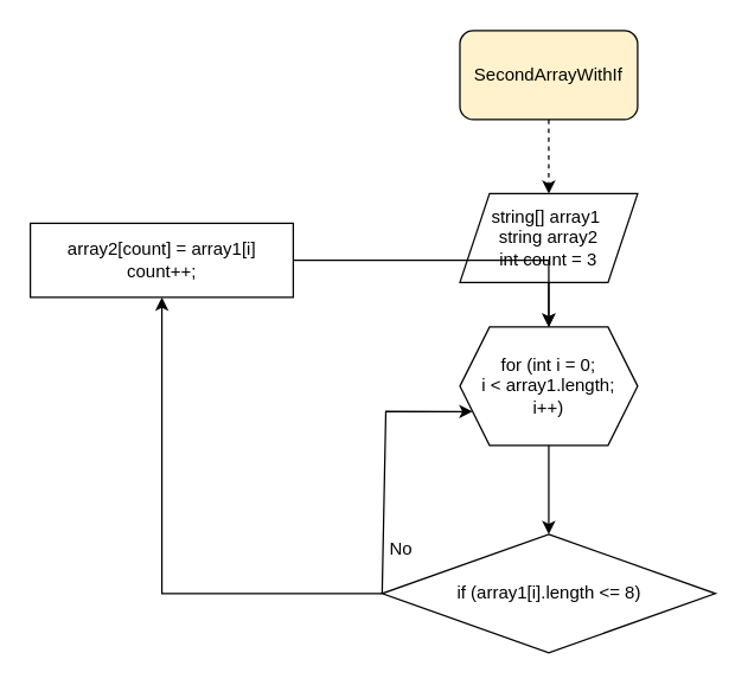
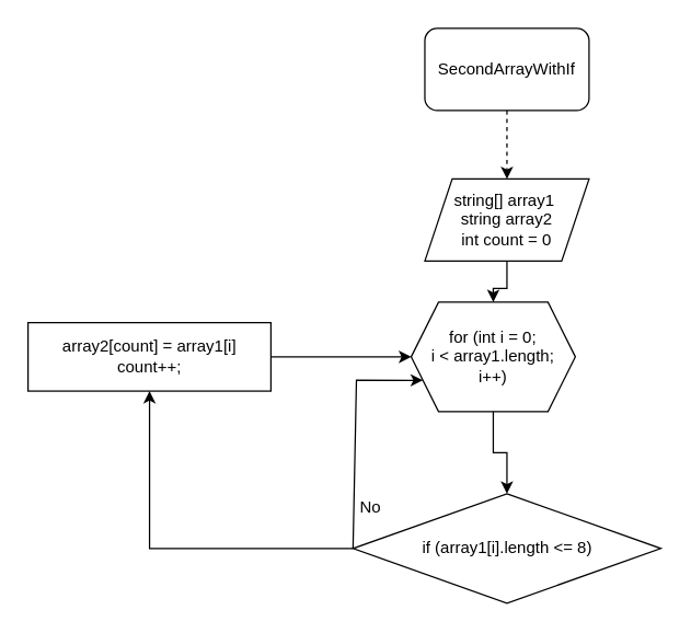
  <mxCell id="0" />
  <mxCell id="1" parent="0" />
  <mxCell id="2" value="" style="edgeStyle=orthogonalEdgeStyle;rounded=0;orthogonalLoop=1;jettySize=auto;html=1;dashed=1;" edge="1" parent="1" source="3" target="5"><mxGeometry relative="1" as="geometry" /></mxCell>
- <mxCell id="3" value="SecondArrayWithIf" style="rounded=1;whiteSpace=wrap;html=1;fillColor=#fff2cc;" vertex="1" parent="1"><mxGeometry x="310" y="20" width="120" height="60" as="geometry" /></mxCell>
+ <mxCell id="3" value="SecondArrayWithIf" style="rounded=1;whiteSpace=wrap;html=1;" vertex="1" parent="1"><mxGeometry x="310" y="20" width="120" height="60" as="geometry" /></mxCell>
  <mxCell id="4" value="" style="edgeStyle=orthogonalEdgeStyle;rounded=0;orthogonalLoop=1;jettySize=auto;html=1;" edge="1" parent="1" source="5" target="7"><mxGeometry relative="1" as="geometry" /></mxCell>
- <mxCell id="5" value="string[] array1&amp;nbsp;&lt;br&gt;string array2&lt;br&gt;int count = 3" style="shape=parallelogram;perimeter=parallelogramPerimeter;whiteSpace=wrap;html=1;fixedSize=1;" vertex="1" parent="1"><mxGeometry x="310" y="130" width="120" height="60" as="geometry" /></mxCell>
+ <mxCell id="5" value="string[] array1&amp;nbsp;&lt;br&gt;string array2&lt;br&gt;int count = 0" style="shape=parallelogram;perimeter=parallelogramPerimeter;whiteSpace=wrap;html=1;fixedSize=1;" vertex="1" parent="1"><mxGeometry x="310" y="130" width="120" height="60" as="geometry" /></mxCell>
  <mxCell id="6" value="" style="edgeStyle=orthogonalEdgeStyle;rounded=0;orthogonalLoop=1;jettySize=auto;html=1;" edge="1" parent="1" source="7" target="9"><mxGeometry relative="1" as="geometry" /></mxCell>
- <mxCell id="7" value="for (int i = 0;&lt;br&gt;i &amp;lt; array1.length;&lt;br&gt;i++)" style="shape=hexagon;perimeter=hexagonPerimeter2;whiteSpace=wrap;html=1;fixedSize=1;" vertex="1" parent="1"><mxGeometry x="310" y="220" width="120" height="80" as="geometry" /></mxCell>
+ <mxCell id="7" value="for (int i = 0;&lt;br&gt;i &amp;lt; array1.length;&lt;br&gt;i++)" style="shape=hexagon;perimeter=hexagonPerimeter2;whiteSpace=wrap;html=1;fixedSize=1;" vertex="1" parent="1"><mxGeometry x="300" y="220" width="120" height="80" as="geometry" /></mxCell>
  <mxCell id="8" value="" style="edgeStyle=orthogonalEdgeStyle;rounded=0;orthogonalLoop=1;jettySize=auto;html=1;" edge="1" parent="1" source="9" target="11"><mxGeometry relative="1" as="geometry" /></mxCell>
  <mxCell id="9" value="if (array1[i].length &amp;lt;= 8)" style="rhombus;whiteSpace=wrap;html=1;" vertex="1" parent="1"><mxGeometry x="257.5" y="360" width="225" height="80" as="geometry" /></mxCell>
  <mxCell id="10" value="" style="edgeStyle=orthogonalEdgeStyle;rounded=0;orthogonalLoop=1;jettySize=auto;html=1;" edge="1" parent="1" source="11" target="7"><mxGeometry relative="1" as="geometry" /></mxCell>
- <mxCell id="11" value="array2[count] = array1[i]&lt;br&gt;count++;" style="whiteSpace=wrap;html=1;" vertex="1" parent="1"><mxGeometry x="20" y="150" width="177.5" height="50" as="geometry" /></mxCell>
+ <mxCell id="11" value="array2[count] = array1[i]&lt;br&gt;count++;" style="whiteSpace=wrap;html=1;" vertex="1" parent="1"><mxGeometry x="20" y="235" width="177.5" height="50" as="geometry" /></mxCell>
  <mxCell id="12" value="" style="endArrow=classic;html=1;rounded=0;exitX=0;exitY=0.5;exitDx=0;exitDy=0;entryX=0;entryY=0.75;entryDx=0;entryDy=0;" edge="1" parent="1" source="9" target="7"><mxGeometry width="50" height="50" relative="1" as="geometry"><mxPoint x="490" y="270" as="sourcePoint" /><mxPoint x="330" y="285" as="targetPoint" /><Array as="points"><mxPoint x="260" y="277" /></Array></mxGeometry></mxCell>
  <mxCell id="13" value="No" style="text;html=1;align=center;verticalAlign=middle;resizable=0;points=[];autosize=1;strokeColor=none;fillColor=none;" vertex="1" parent="1"><mxGeometry x="255" y="360" width="30" height="20" as="geometry" /></mxCell>
